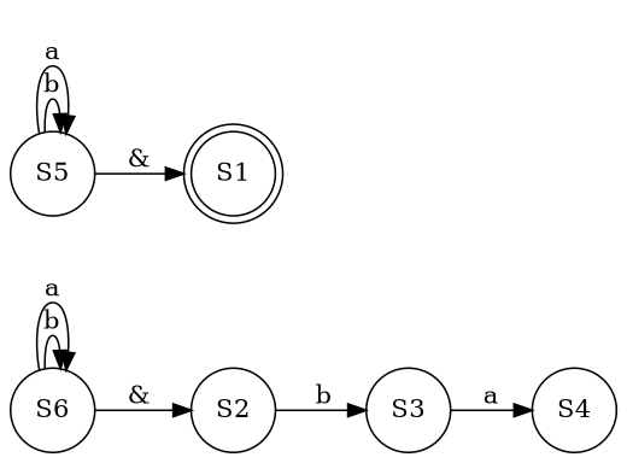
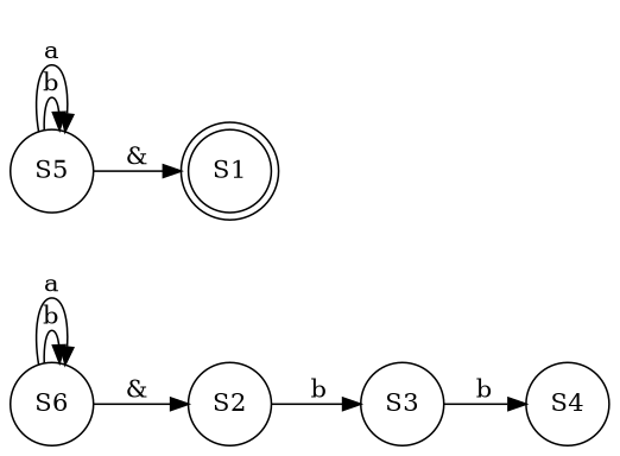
  digraph {
    rankdir=LR
    node [shape=circle]
    n1 [label=S6]
    n2 [label=S2]
    n3 [label=S1 shape=doublecircle]
    n4 [label=S3]
    n5 [label=S4]
    n6 [label=S5]
    n1 -> n1 [label=b]
    n1 -> n1 [label=a]
    n1 -> n2 [label="&"]
    n2 -> n4 [label=b]
-   n4 -> n5 [label=a]
+   n4 -> n5 [label=b]
    n6 -> n3 [label="&"]
    n6 -> n6 [label=b]
    n6 -> n6 [label=a]
  }
